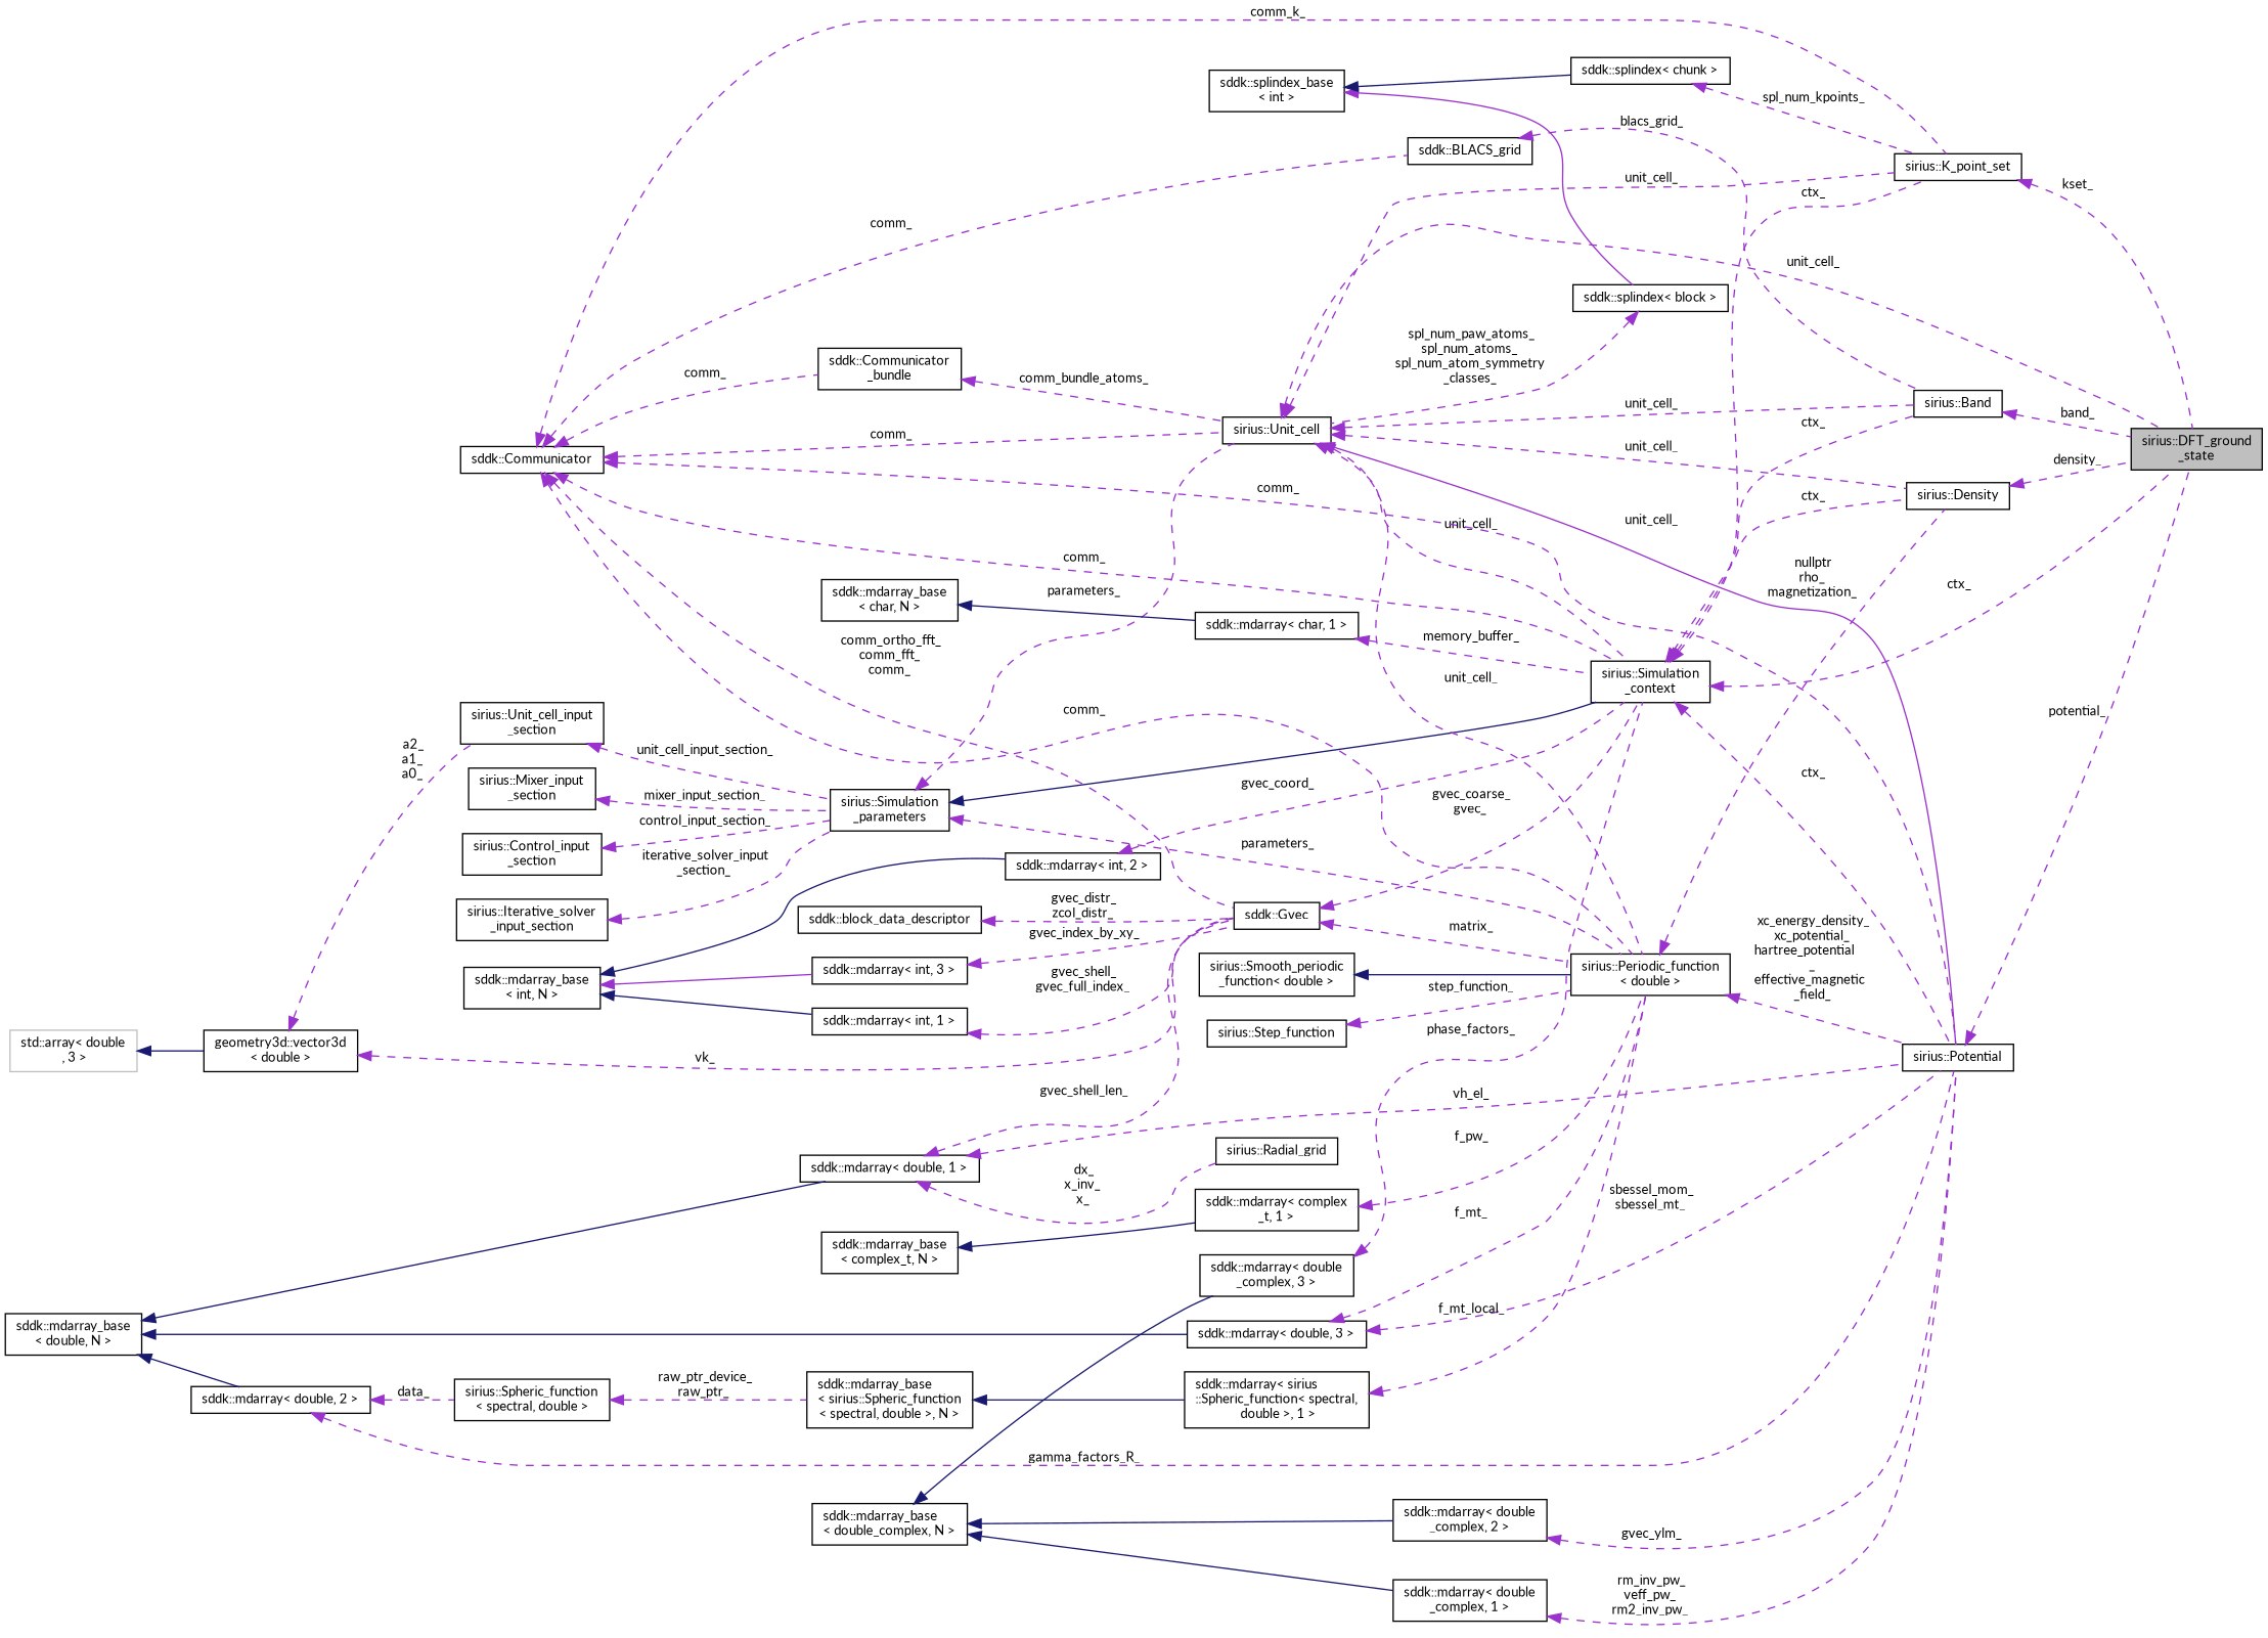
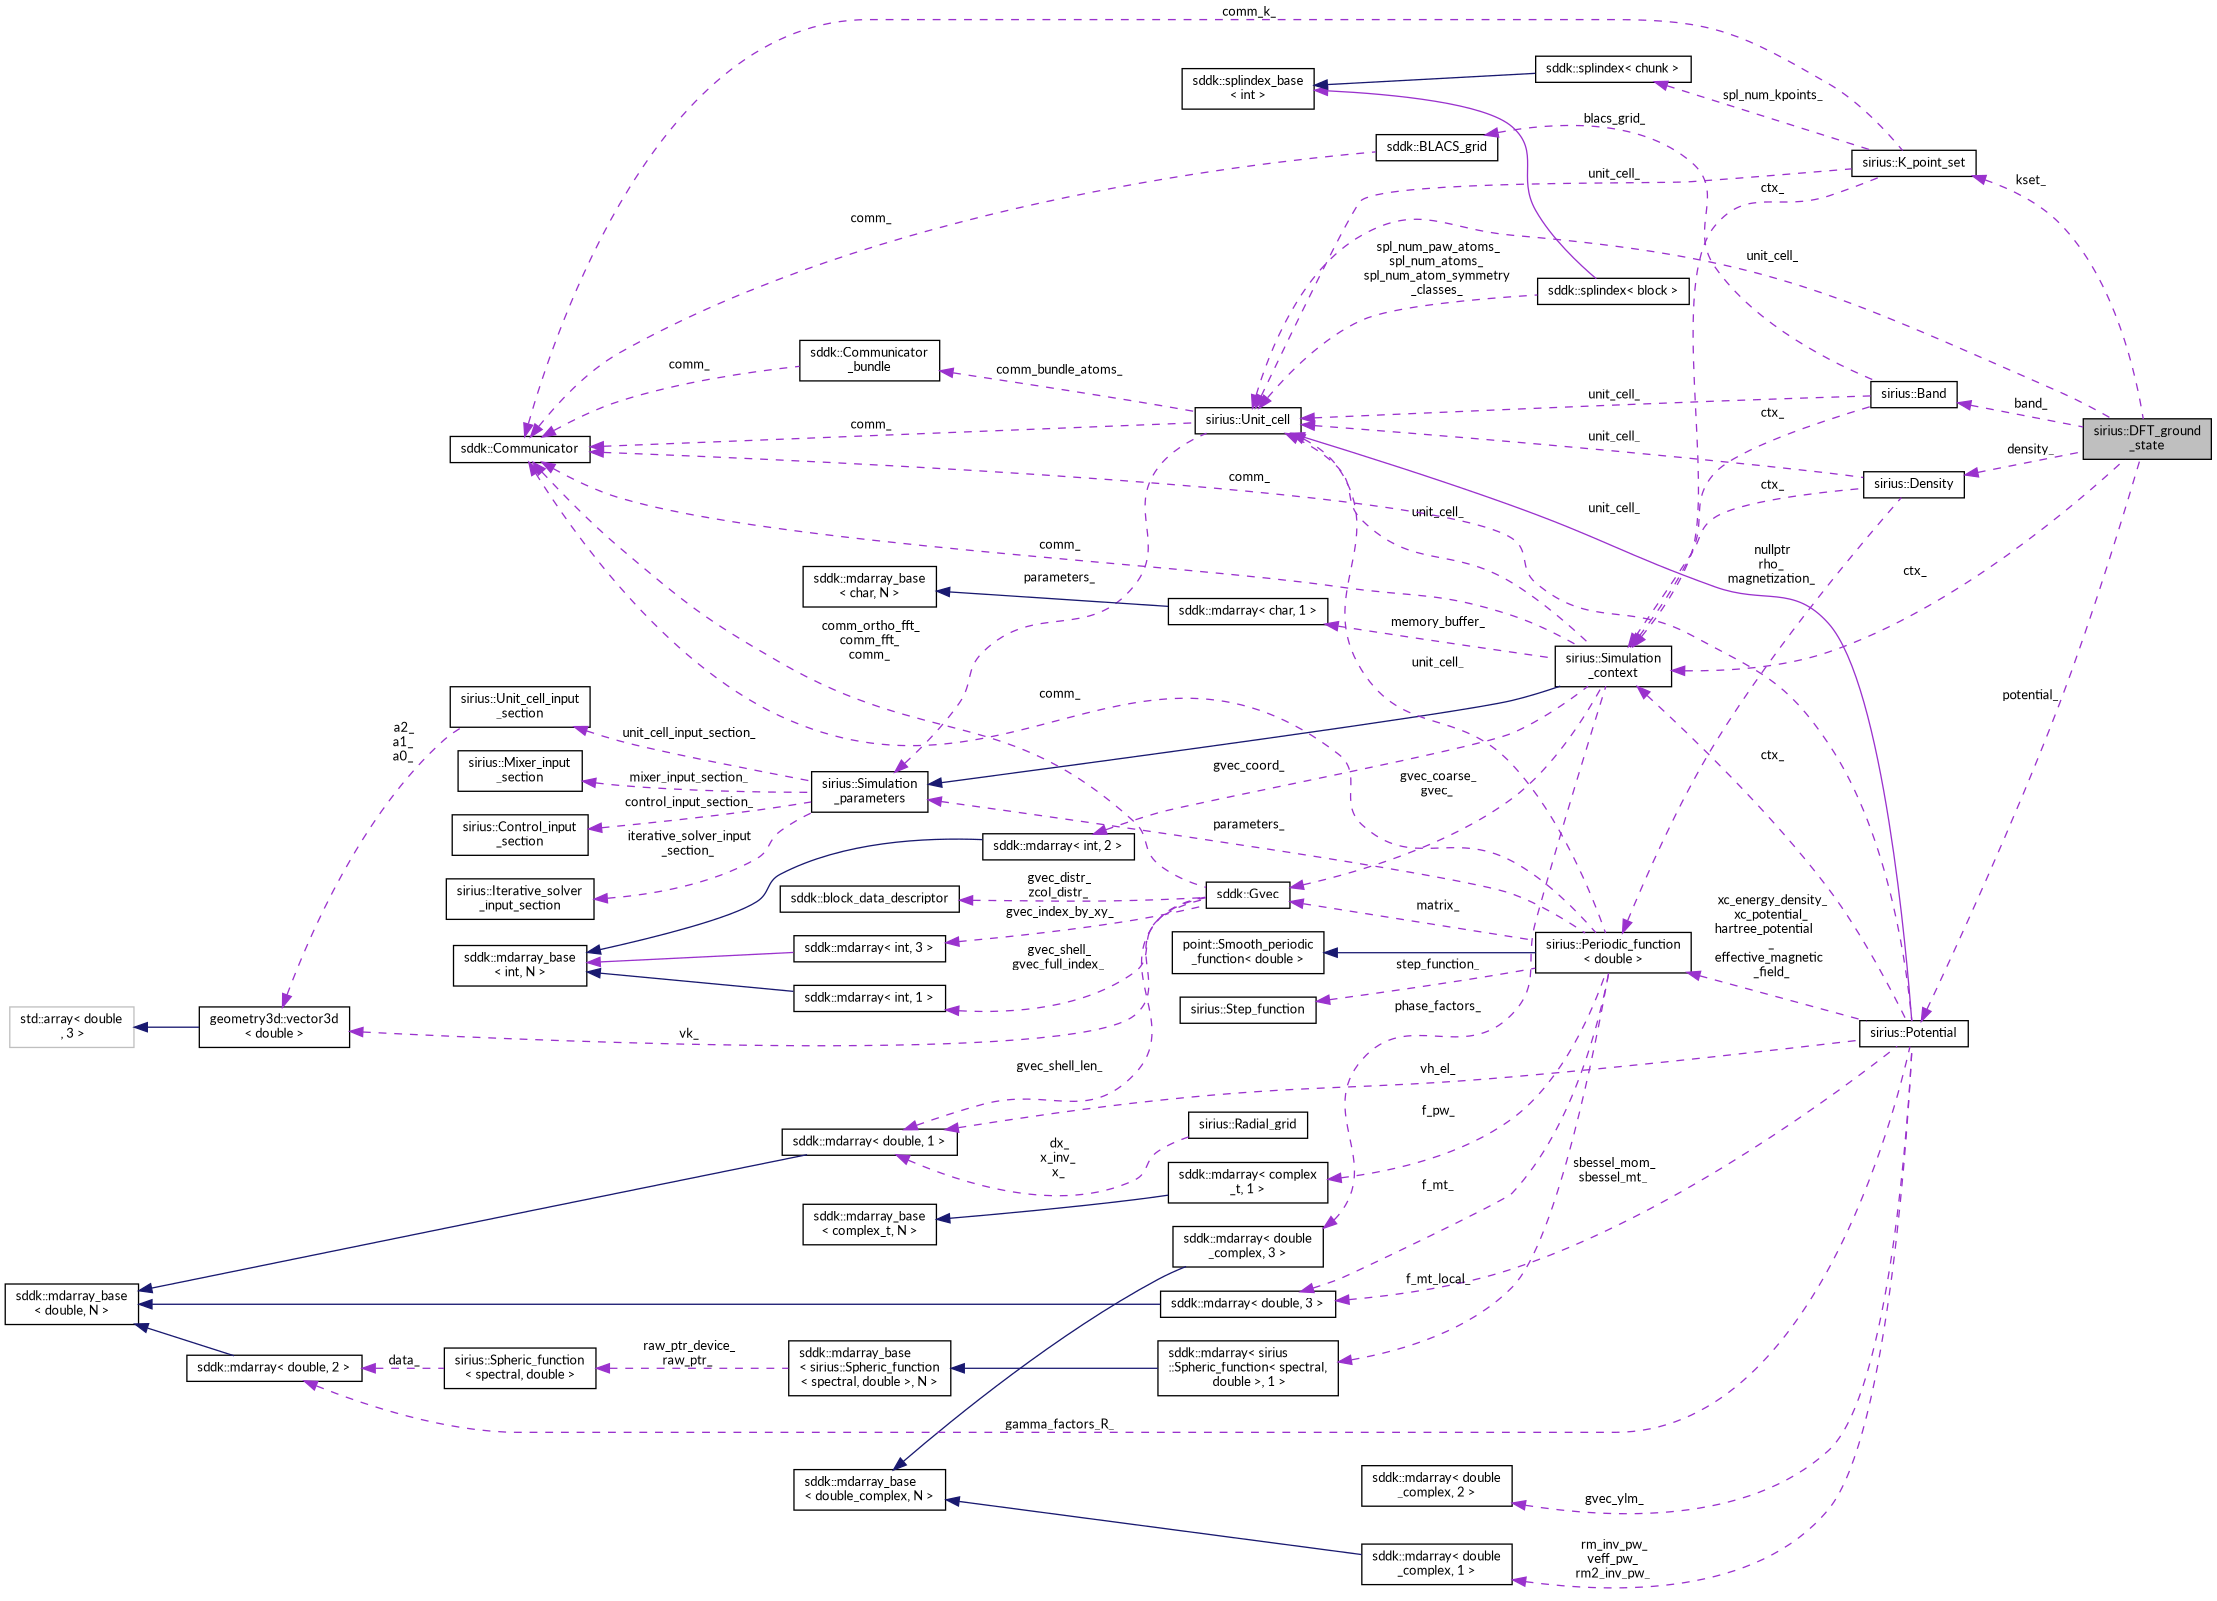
  digraph {
    fontname=Lato
    rankdir=LR
    node [color=black fillcolor=white fontname=Lato fontsize=10 shape=record style=filled]
    edge [color=darkorchid3 dir=back fontname=Lato fontsize=10 labelfontname=Helvetica labelfontsize=10 style=dashed]
    n1 [fillcolor=grey75 fontcolor=black height=0.2 label="sirius::DFT_ground\l_state" width=0.4]
    n2 [height=0.2 label="sirius::Simulation\l_context" width=0.4]
    n3 [height=0.2 label="sirius::K_point_set" width=0.4]
    n4 [height=0.2 label="sirius::Density" width=0.4]
    n5 [height=0.2 label="sirius::Potential" width=0.4]
    n6 [height=0.2 label="sirius::Band" width=0.4]
    n7 [height=0.2 label="sirius::Simulation\l_parameters" width=0.4]
    n8 [height=0.2 label="sirius::Unit_cell" width=0.4]
    n9 [height=0.2 label="sirius::Periodic_function\l\< double \>" width=0.4]
    n10 [height=0.2 label="sirius::Iterative_solver\l_input_section" width=0.4]
    n11 [height=0.2 label="sirius::Unit_cell_input\l_section" width=0.4]
    n12 [height=0.2 label="geometry3d::vector3d\l\< double \>" width=0.4]
    n13 [height=0.2 label="sddk::Gvec" width=0.4]
    n14 [color=grey75 height=0.2 label="std::array\< double\l , 3 \>" width=0.4]
    n15 [height=0.2 label="sirius::Mixer_input\l_section" width=0.4]
    n16 [height=0.2 label="sirius::Control_input\l_section" width=0.4]
    n17 [height=0.2 label="sddk::mdarray\< int, 2 \>" width=0.4]
    n18 [height=0.2 label="sddk::mdarray_base\l\< int, N \>" width=0.4]
    n19 [height=0.2 label="sddk::mdarray\< int, 3 \>" width=0.4]
    n20 [height=0.2 label="sddk::mdarray\< int, 1 \>" width=0.4]
    n21 [height=0.2 label="sddk::mdarray\< char, 1 \>" width=0.4]
    n22 [height=0.2 label="sddk::mdarray_base\l\< char, N \>" width=0.4]
    n23 [height=0.2 label="sddk::mdarray\< double\l_complex, 3 \>" width=0.4]
    n24 [height=0.2 label="sddk::mdarray_base\l\< double_complex, N \>" width=0.4]
    n25 [height=0.2 label="sddk::mdarray\< double\l_complex, 1 \>" width=0.4]
    n26 [height=0.2 label="sddk::mdarray\< double\l_complex, 2 \>" width=0.4]
    n27 [height=0.2 label="sddk::Communicator" width=0.4]
    n28 [height=0.2 label="sddk::Communicator\l_bundle" width=0.4]
    n29 [height=0.2 label="sddk::BLACS_grid" width=0.4]
    n30 [height=0.2 label="sddk::mdarray\< double, 1 \>" width=0.4]
    n31 [height=0.2 label="sirius::Radial_grid" width=0.4]
    n32 [height=0.2 label="sddk::mdarray_base\l\< double, N \>" width=0.4]
    n33 [height=0.2 label="sddk::mdarray\< double, 2 \>" width=0.4]
    n34 [height=0.2 label="sddk::mdarray\< double, 3 \>" width=0.4]
    n35 [height=0.2 label="sirius::Spheric_function\l\< spectral, double \>" width=0.4]
    n36 [height=0.2 label="sddk::block_data_descriptor" width=0.4]
    n37 [height=0.2 label="sddk::splindex\< block \>" width=0.4]
    n38 [height=0.2 label="sddk::splindex_base\l\< int \>" width=0.4]
    n39 [height=0.2 label="sddk::splindex\< chunk \>" width=0.4]
-   n40 [height=0.2 label="sirius::Smooth_periodic\l_function\< double \>" width=0.4]
+   n40 [height=0.2 label="point::Smooth_periodic\l_function\< double \>" width=0.4]
    n41 [height=0.2 label="sirius::Step_function" width=0.4]
    n42 [height=0.2 label="sddk::mdarray\< complex\l_t, 1 \>" width=0.4]
    n43 [height=0.2 label="sddk::mdarray_base\l\< complex_t, N \>" width=0.4]
    n44 [height=0.2 label="sddk::mdarray\< sirius\l::Spheric_function\< spectral,\l double \>, 1 \>" width=0.4]
    n45 [height=0.2 label="sddk::mdarray_base\l\< sirius::Spheric_function\l\< spectral, double \>, N \>" width=0.4]
    n2 -> n1 [label=" ctx_"]
    n2 -> n3 [label=" ctx_"]
    n2 -> n4 [label=" ctx_"]
    n2 -> n5 [label=" ctx_"]
    n2 -> n6 [label=" ctx_"]
    n3 -> n1 [label=" kset_"]
    n4 -> n1 [label=" density_"]
    n5 -> n1 [label=" potential_"]
    n6 -> n1 [label=" band_"]
    n7 -> n2 [color=midnightblue style=solid]
    n7 -> n8 [label=" parameters_"]
    n7 -> n9 [label=" parameters_"]
    n8 -> n1 [label=" unit_cell_"]
    n8 -> n2 [label=" unit_cell_"]
    n8 -> n3 [label=" unit_cell_"]
    n8 -> n4 [label=" unit_cell_"]
    n8 -> n5 [label=" unit_cell_" style=solid]
    n8 -> n6 [label=" unit_cell_"]
    n8 -> n9 [label=" unit_cell_"]
    n9 -> n4 [label=" nullptr\nrho_\nmagnetization_"]
    n9 -> n5 [label=" xc_energy_density_\nxc_potential_\nhartree_potential\l_\neffective_magnetic\l_field_"]
    n10 -> n7 [label=" iterative_solver_input\l_section_"]
    n11 -> n7 [label=" unit_cell_input_section_"]
    n12 -> n11 [label=" a2_\na1_\na0_"]
    n12 -> n13 [label=" vk_"]
    n13 -> n2 [label=" gvec_coarse_\ngvec_"]
    n13 -> n9 [label=" matrix_"]
    n14 -> n12 [color=midnightblue style=solid]
    n15 -> n7 [label=" mixer_input_section_"]
    n16 -> n7 [label=" control_input_section_"]
    n17 -> n2 [label=" gvec_coord_"]
    n18 -> n17 [color=midnightblue style=solid]
    n18 -> n19 [style=solid]
    n18 -> n20 [color=midnightblue style=solid]
    n19 -> n13 [label=" gvec_index_by_xy_"]
    n20 -> n13 [label=" gvec_shell_\ngvec_full_index_"]
    n21 -> n2 [label=" memory_buffer_"]
    n22 -> n21 [color=midnightblue style=solid]
    n23 -> n2 [label=" phase_factors_"]
    n24 -> n23 [color=midnightblue style=solid]
    n24 -> n25 [color=midnightblue style=solid]
-   n24 -> n26 [color=midnightblue style=solid]
    n25 -> n5 [label=" rm_inv_pw_\nveff_pw_\nrm2_inv_pw_"]
    n26 -> n5 [label=" gvec_ylm_"]
    n27 -> n2 [label=" comm_"]
    n27 -> n3 [label=" comm_k_"]
    n27 -> n5 [label=" comm_"]
    n27 -> n8 [label=" comm_"]
    n27 -> n9 [label=" comm_"]
    n27 -> n13 [label=" comm_ortho_fft_\ncomm_fft_\ncomm_"]
    n27 -> n28 [label=" comm_"]
    n27 -> n29 [label=" comm_"]
    n28 -> n8 [label=" comm_bundle_atoms_"]
    n29 -> n6 [label=" blacs_grid_"]
    n30 -> n5 [label=" vh_el_"]
    n30 -> n13 [label=" gvec_shell_len_"]
    n30 -> n31 [label=" dx_\nx_inv_\nx_"]
    n32 -> n30 [color=midnightblue style=solid]
    n32 -> n33 [color=midnightblue style=solid]
    n32 -> n34 [color=midnightblue style=solid]
    n33 -> n5 [label=" gamma_factors_R_"]
    n33 -> n35 [label=" data_"]
    n34 -> n5 [label=" sbessel_mom_\nsbessel_mt_"]
    n34 -> n9 [label=" f_mt_"]
    n35 -> n45 [label=" raw_ptr_device_\nraw_ptr_"]
    n36 -> n13 [label=" gvec_distr_\nzcol_distr_"]
-   n37 -> n8 [label=" spl_num_paw_atoms_\nspl_num_atoms_\nspl_num_atom_symmetry\l_classes_"]
+   n8 -> n37 [label=" spl_num_paw_atoms_\nspl_num_atoms_\nspl_num_atom_symmetry\l_classes_"]
    n38 -> n37 [style=solid]
    n38 -> n39 [color=midnightblue style=solid]
    n39 -> n3 [label=" spl_num_kpoints_"]
    n40 -> n9 [color=midnightblue style=solid]
    n41 -> n9 [label=" step_function_"]
    n42 -> n9 [label=" f_pw_"]
    n43 -> n42 [color=midnightblue style=solid]
    n44 -> n9 [label=" f_mt_local_"]
    n45 -> n44 [color=midnightblue style=solid]
  }
